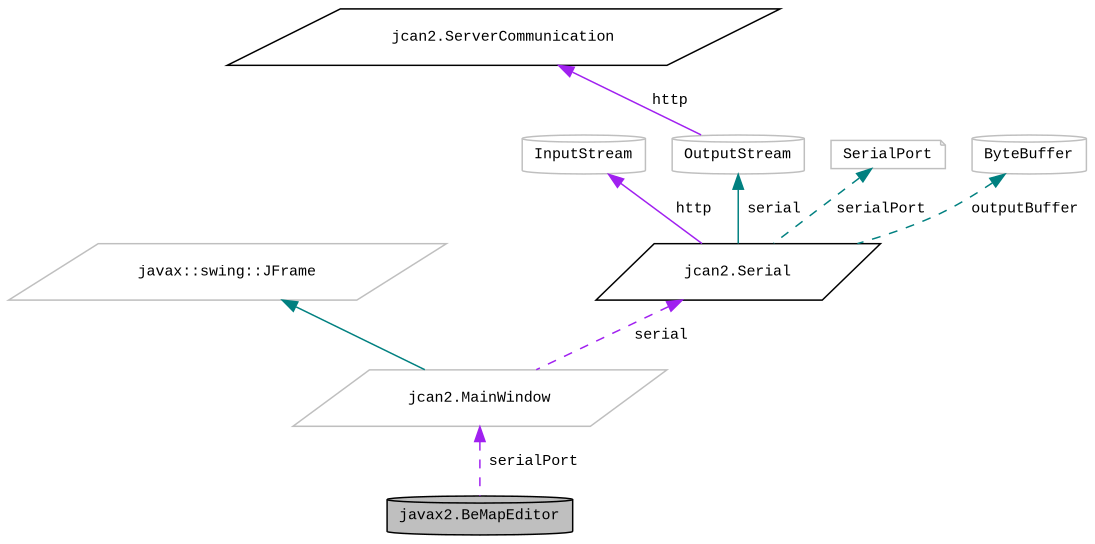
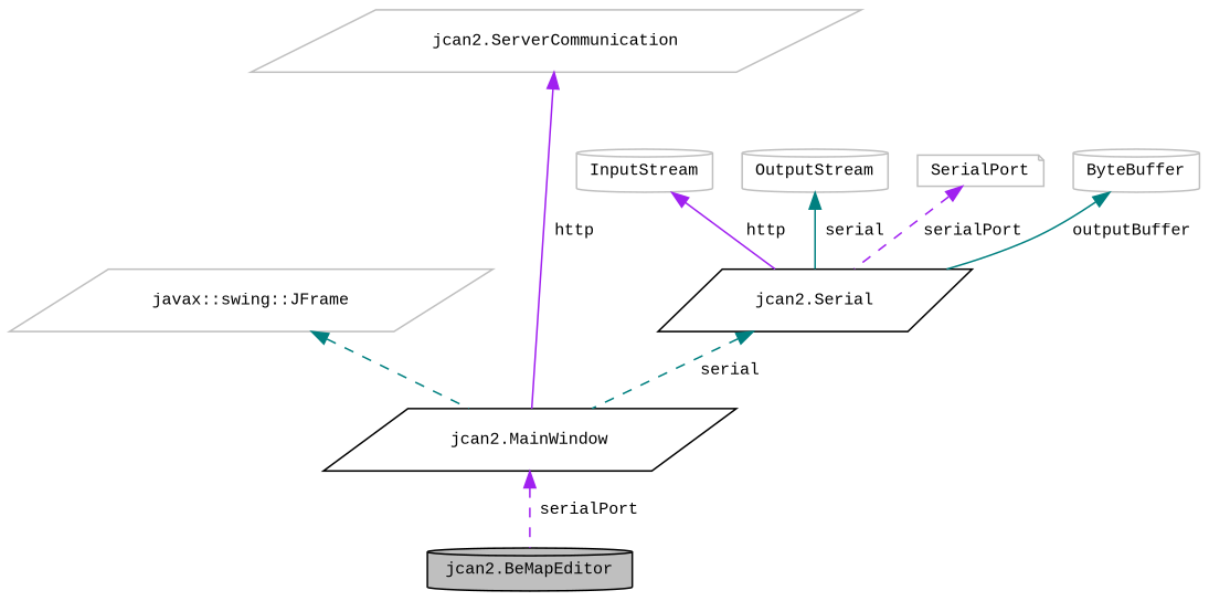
  digraph {
    fontname="Liberation Mono"
    node [color=grey75 fillcolor=white fontname="Liberation Mono" fontsize=10 shape=cylinder style=filled]
    edge [color=purple dir=back fontname="Liberation Mono" fontsize=10 labelfontname=Helvetica labelfontsize=10 style=dashed]
-   n1 [color=black fillcolor=grey75 fontcolor=black height=0.2 label="javax2.BeMapEditor" width=0.4]
-   n2 [height=0.2 label="jcan2.MainWindow" shape=parallelogram width=0.4]
+   n1 [color=black fillcolor=grey75 fontcolor=black height=0.2 label="jcan2.BeMapEditor" width=0.4]
+   n2 [color=black height=0.2 label="jcan2.MainWindow" shape=parallelogram width=0.4]
    n3 [height=0.2 label="javax::swing::JFrame" shape=parallelogram width=0.4]
    n4 [color=black height=0.2 label="jcan2.Serial" shape=parallelogram width=0.4]
    n5 [height=0.2 label=ByteBuffer width=0.4]
    n6 [height=0.2 label=InputStream width=0.4]
    n7 [height=0.2 label=OutputStream width=0.4]
    n8 [height=0.2 label=SerialPort shape=note width=0.4]
-   n9 [color=black height=0.2 label="jcan2.ServerCommunication" shape=parallelogram width=0.4]
+   n9 [height=0.2 label="jcan2.ServerCommunication" shape=parallelogram width=0.4]
    n2 -> n1 [label=" serialPort"]
-   n3 -> n2 [color=teal style=solid]
-   n4 -> n2 [label=" serial"]
-   n5 -> n4 [color=teal label=" outputBuffer"]
+   n3 -> n2 [color=teal]
+   n4 -> n2 [color=teal label=" serial"]
+   n5 -> n4 [color=teal label=" outputBuffer" style=solid]
    n6 -> n4 [label=" http" style=solid]
    n7 -> n4 [color=teal label=" serial" style=solid]
-   n8 -> n4 [color=teal label=" serialPort"]
-   n9 -> n7 [label=" http" style=solid]
+   n8 -> n4 [label=" serialPort"]
+   n9 -> n2 [label=" http" style=solid]
  }
